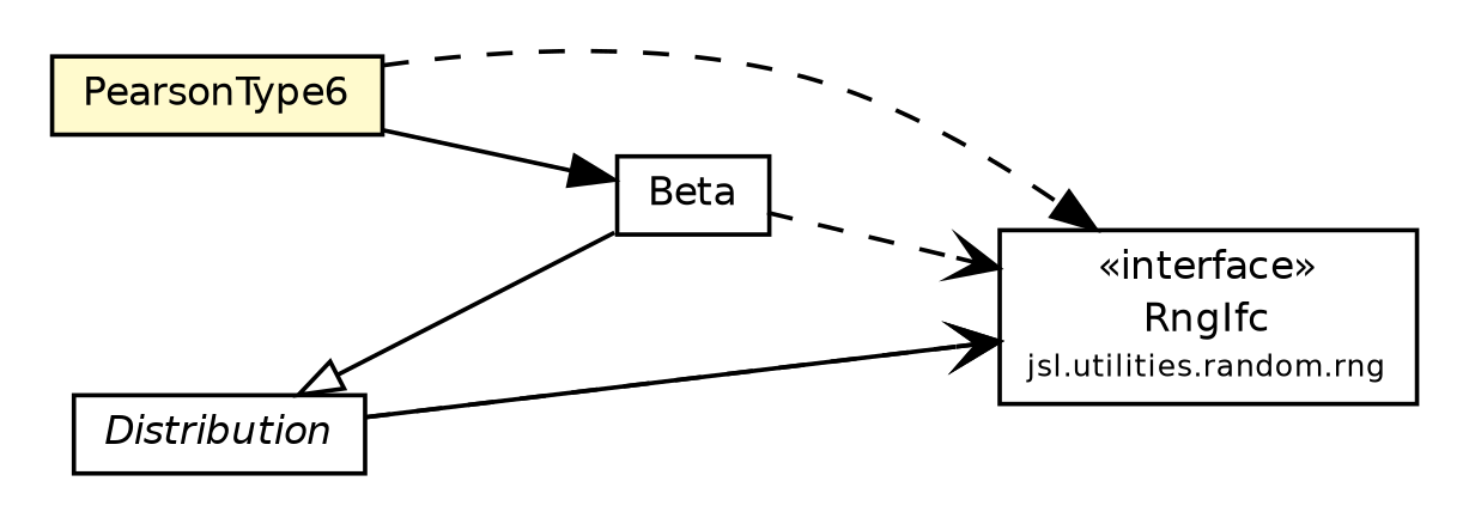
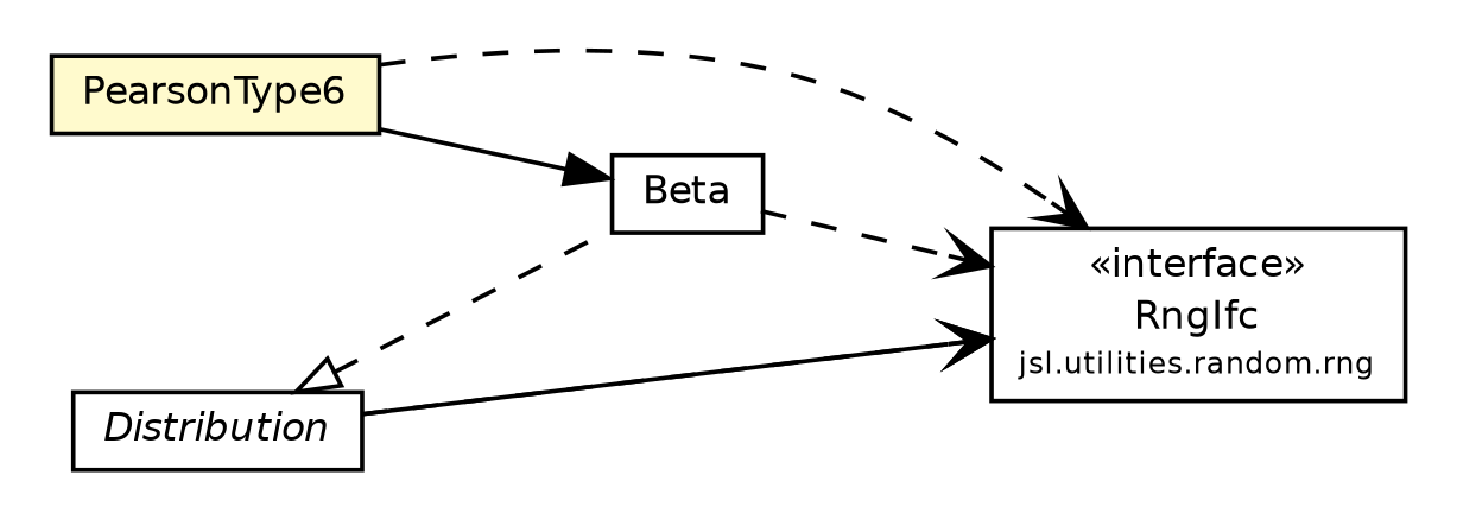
  digraph {
    nodesep=0.25
    rankdir=LR
    ranksep=0.5
    node [fontcolor=black fontname=Helvetica fontsize=9.0 shape=plaintext]
    edge [arrowhead=open color=black fontcolor=black fontname=Helvetica fontsize=10.0 headport=p labelfontname=Helvetica labelfontsize=10 tailport=p]
    n1 [label=<<table title="jsl.utilities.random.distributions.PearsonType6" border="0" cellborder="1" cellspacing="0" cellpadding="2" port="p" bgcolor="lemonChiffon" href="./PearsonType6.html"> 		<tr><td><table border="0" cellspacing="0" cellpadding="1"> <tr><td align="center" balign="center"> PearsonType6 </td></tr> 		</table></td></tr> 		</table>>]
    n2 [label=<<table title="jsl.utilities.random.distributions.Beta" border="0" cellborder="1" cellspacing="0" cellpadding="2" port="p" href="./Beta.html"> 		<tr><td><table border="0" cellspacing="0" cellpadding="1"> <tr><td align="center" balign="center"> Beta </td></tr> 		</table></td></tr> 		</table>>]
    n3 [label=<<table title="jsl.utilities.random.rng.RngIfc" border="0" cellborder="1" cellspacing="0" cellpadding="2" port="p" href="../rng/RngIfc.html"> 		<tr><td><table border="0" cellspacing="0" cellpadding="1"> <tr><td align="center" balign="center"> &#171;interface&#187; </td></tr> <tr><td align="center" balign="center"> RngIfc </td></tr> <tr><td align="center" balign="center"><font point-size="7.0"> jsl.utilities.random.rng </font></td></tr> 		</table></td></tr> 		</table>>]
    n4 [label=<<table title="jsl.utilities.random.distributions.Distribution" border="0" cellborder="1" cellspacing="0" cellpadding="2" port="p" href="./Distribution.html"> 		<tr><td><table border="0" cellspacing="0" cellpadding="1"> <tr><td align="center" balign="center"><font face="Helvetica-Oblique"> Distribution </font></td></tr> 		</table></td></tr> 		</table>>]
    n1 -> n2 [arrowhead=normal]
-   n1 -> n3 [arrowhead=normal style=dashed]
+   n1 -> n3 [style=dashed]
    n2 -> n3 [style=dashed]
-   n4 -> n2 [arrowtail=empty dir=back fontsize=10 arrowhead="" color="" fontcolor=""]
+   n4 -> n2 [arrowtail=empty dir=back fontsize=10 style=dashed arrowhead="" color="" fontcolor=""]
    n4 -> n3
    n4 -> n3 [style=dashed]
  }
